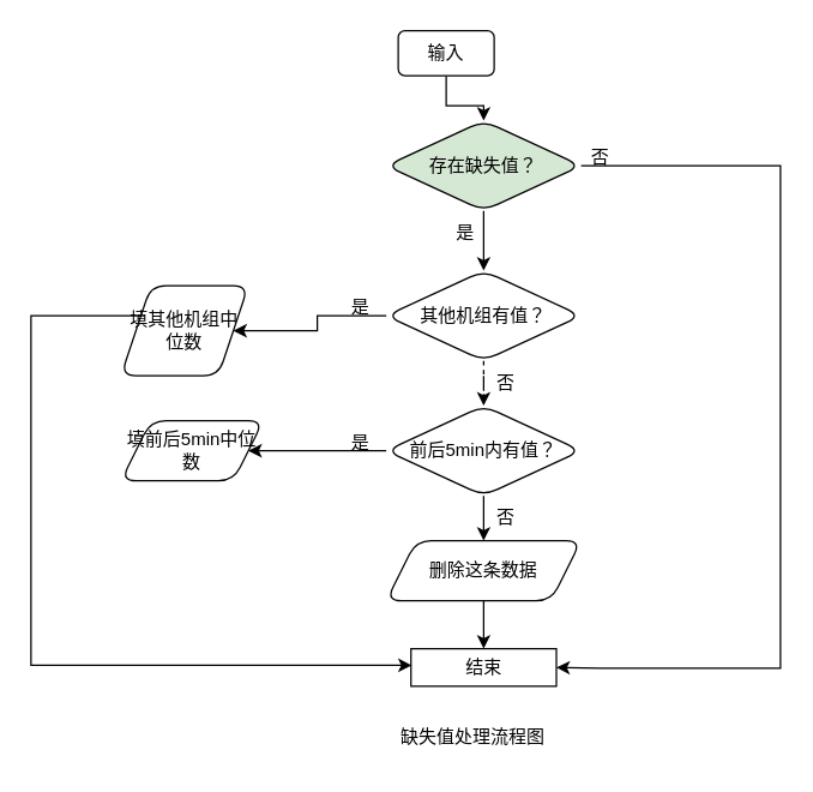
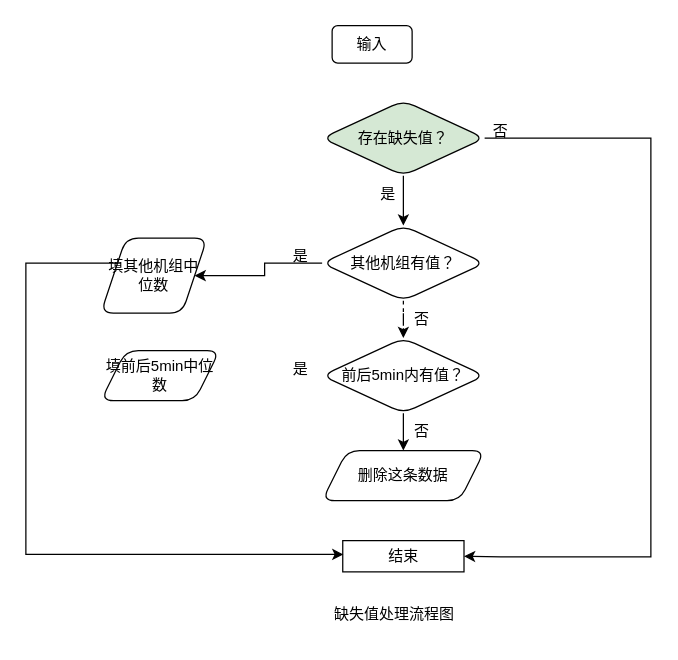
  <mxCell id="0" />
  <mxCell id="1" parent="0" />
- <mxCell id="2" value="" style="edgeStyle=orthogonalEdgeStyle;rounded=0;orthogonalLoop=1;jettySize=auto;html=1;" edge="1" parent="1" source="3" target="6"><mxGeometry relative="1" as="geometry" /></mxCell>
  <mxCell id="3" value="输入" style="rounded=1;whiteSpace=wrap;html=1;" vertex="1" parent="1"><mxGeometry x="265" y="20" width="64" height="30" as="geometry" /></mxCell>
  <mxCell id="4" value="" style="edgeStyle=orthogonalEdgeStyle;rounded=0;orthogonalLoop=1;jettySize=auto;html=1;" edge="1" parent="1" source="6" target="9"><mxGeometry relative="1" as="geometry" /></mxCell>
  <mxCell id="5" style="edgeStyle=orthogonalEdgeStyle;rounded=0;orthogonalLoop=1;jettySize=auto;html=1;entryX=1;entryY=0.5;entryDx=0;entryDy=0;" edge="1" parent="1" source="6" target="12"><mxGeometry relative="1" as="geometry"><mxPoint x="370" y="450" as="targetPoint" /><Array as="points"><mxPoint x="520" y="110" /><mxPoint x="520" y="445" /><mxPoint x="400" y="445" /></Array></mxGeometry></mxCell>
  <mxCell id="6" value="存在缺失值？" style="rhombus;whiteSpace=wrap;html=1;rounded=1;fillColor=#d5e8d4;" vertex="1" parent="1"><mxGeometry x="257" y="80" width="130" height="60" as="geometry" /></mxCell>
  <mxCell id="7" value="" style="edgeStyle=orthogonalEdgeStyle;rounded=0;orthogonalLoop=1;jettySize=auto;html=1;" edge="1" parent="1" source="9" target="14"><mxGeometry relative="1" as="geometry" /></mxCell>
  <mxCell id="8" value="" style="edgeStyle=orthogonalEdgeStyle;rounded=0;orthogonalLoop=1;jettySize=auto;html=1;dashed=1;" edge="1" parent="1" source="9" target="18"><mxGeometry relative="1" as="geometry" /></mxCell>
  <mxCell id="9" value="其他机组有值？" style="rhombus;whiteSpace=wrap;html=1;rounded=1;" vertex="1" parent="1"><mxGeometry x="257" y="180" width="130" height="60" as="geometry" /></mxCell>
  <mxCell id="10" value="是" style="text;html=1;strokeColor=none;fillColor=none;align=center;verticalAlign=middle;whiteSpace=wrap;rounded=0;" vertex="1" parent="1"><mxGeometry x="280" y="140" width="60" height="30" as="geometry" /></mxCell>
  <mxCell id="11" value="否" style="text;html=1;strokeColor=none;fillColor=none;align=center;verticalAlign=middle;whiteSpace=wrap;rounded=0;" vertex="1" parent="1"><mxGeometry x="370" y="90" width="60" height="30" as="geometry" /></mxCell>
  <mxCell id="12" value="结束" style="rounded=0;whiteSpace=wrap;html=1;" vertex="1" parent="1"><mxGeometry x="273.5" y="432" width="97" height="25" as="geometry" /></mxCell>
  <mxCell id="13" style="edgeStyle=orthogonalEdgeStyle;rounded=0;orthogonalLoop=1;jettySize=auto;html=1;" edge="1" parent="1" source="14"><mxGeometry relative="1" as="geometry"><mxPoint x="274" y="443" as="targetPoint" /><Array as="points"><mxPoint x="20" y="210" /><mxPoint x="20" y="443" /></Array></mxGeometry></mxCell>
  <mxCell id="14" value="填其他机组中位数" style="shape=parallelogram;perimeter=parallelogramPerimeter;whiteSpace=wrap;html=1;fixedSize=1;rounded=1;" vertex="1" parent="1"><mxGeometry x="80" y="190" width="85" height="60" as="geometry" /></mxCell>
  <mxCell id="15" value="是" style="text;html=1;strokeColor=none;fillColor=none;align=center;verticalAlign=middle;whiteSpace=wrap;rounded=0;" vertex="1" parent="1"><mxGeometry x="210" y="190" width="60" height="30" as="geometry" /></mxCell>
- <mxCell id="16" value="" style="edgeStyle=orthogonalEdgeStyle;rounded=0;orthogonalLoop=1;jettySize=auto;html=1;" edge="1" parent="1" source="18" target="19"><mxGeometry relative="1" as="geometry" /></mxCell>
  <mxCell id="17" value="" style="edgeStyle=orthogonalEdgeStyle;rounded=0;orthogonalLoop=1;jettySize=auto;html=1;" edge="1" parent="1" source="18" target="23"><mxGeometry relative="1" as="geometry" /></mxCell>
  <mxCell id="18" value="前后5min内有值？" style="rhombus;whiteSpace=wrap;html=1;rounded=1;" vertex="1" parent="1"><mxGeometry x="257" y="270" width="130" height="60" as="geometry" /></mxCell>
  <mxCell id="19" value="填前后5min中位数" style="shape=parallelogram;perimeter=parallelogramPerimeter;whiteSpace=wrap;html=1;fixedSize=1;rounded=1;" vertex="1" parent="1"><mxGeometry x="80" y="280" width="95" height="40" as="geometry" /></mxCell>
  <mxCell id="20" value="是" style="text;html=1;strokeColor=none;fillColor=none;align=center;verticalAlign=middle;whiteSpace=wrap;rounded=0;" vertex="1" parent="1"><mxGeometry x="210" y="280" width="60" height="30" as="geometry" /></mxCell>
  <mxCell id="21" value="否" style="text;html=1;strokeColor=none;fillColor=none;align=center;verticalAlign=middle;whiteSpace=wrap;rounded=0;" vertex="1" parent="1"><mxGeometry x="307" y="240" width="60" height="30" as="geometry" /></mxCell>
- <mxCell id="22" value="" style="edgeStyle=orthogonalEdgeStyle;rounded=0;orthogonalLoop=1;jettySize=auto;html=1;" edge="1" parent="1" source="23" target="12"><mxGeometry relative="1" as="geometry" /></mxCell>
  <mxCell id="23" value="删除这条数据" style="shape=parallelogram;perimeter=parallelogramPerimeter;whiteSpace=wrap;html=1;fixedSize=1;rounded=1;" vertex="1" parent="1"><mxGeometry x="257" y="360" width="130" height="40" as="geometry" /></mxCell>
  <mxCell id="24" value="否" style="text;html=1;strokeColor=none;fillColor=none;align=center;verticalAlign=middle;whiteSpace=wrap;rounded=0;" vertex="1" parent="1"><mxGeometry x="307" y="330" width="60" height="30" as="geometry" /></mxCell>
  <mxCell id="25" value="缺失值处理流程图" style="text;html=1;strokeColor=none;fillColor=none;align=center;verticalAlign=middle;whiteSpace=wrap;rounded=0;" vertex="1" parent="1"><mxGeometry x="254" y="476" width="122" height="30" as="geometry" /></mxCell>
